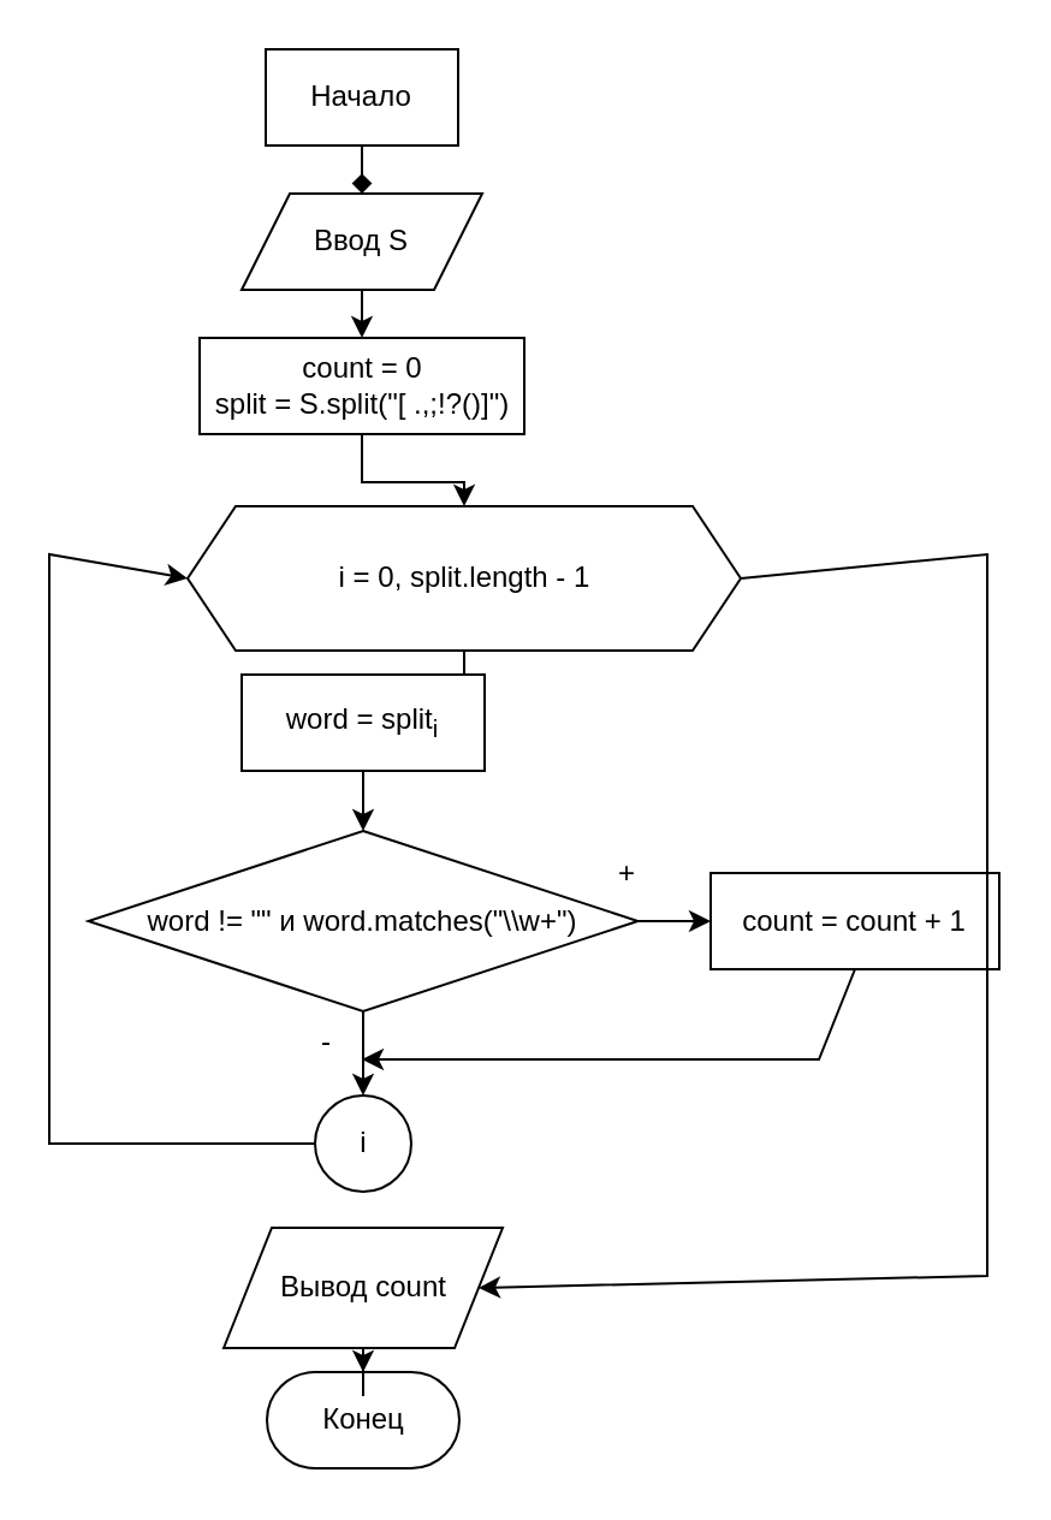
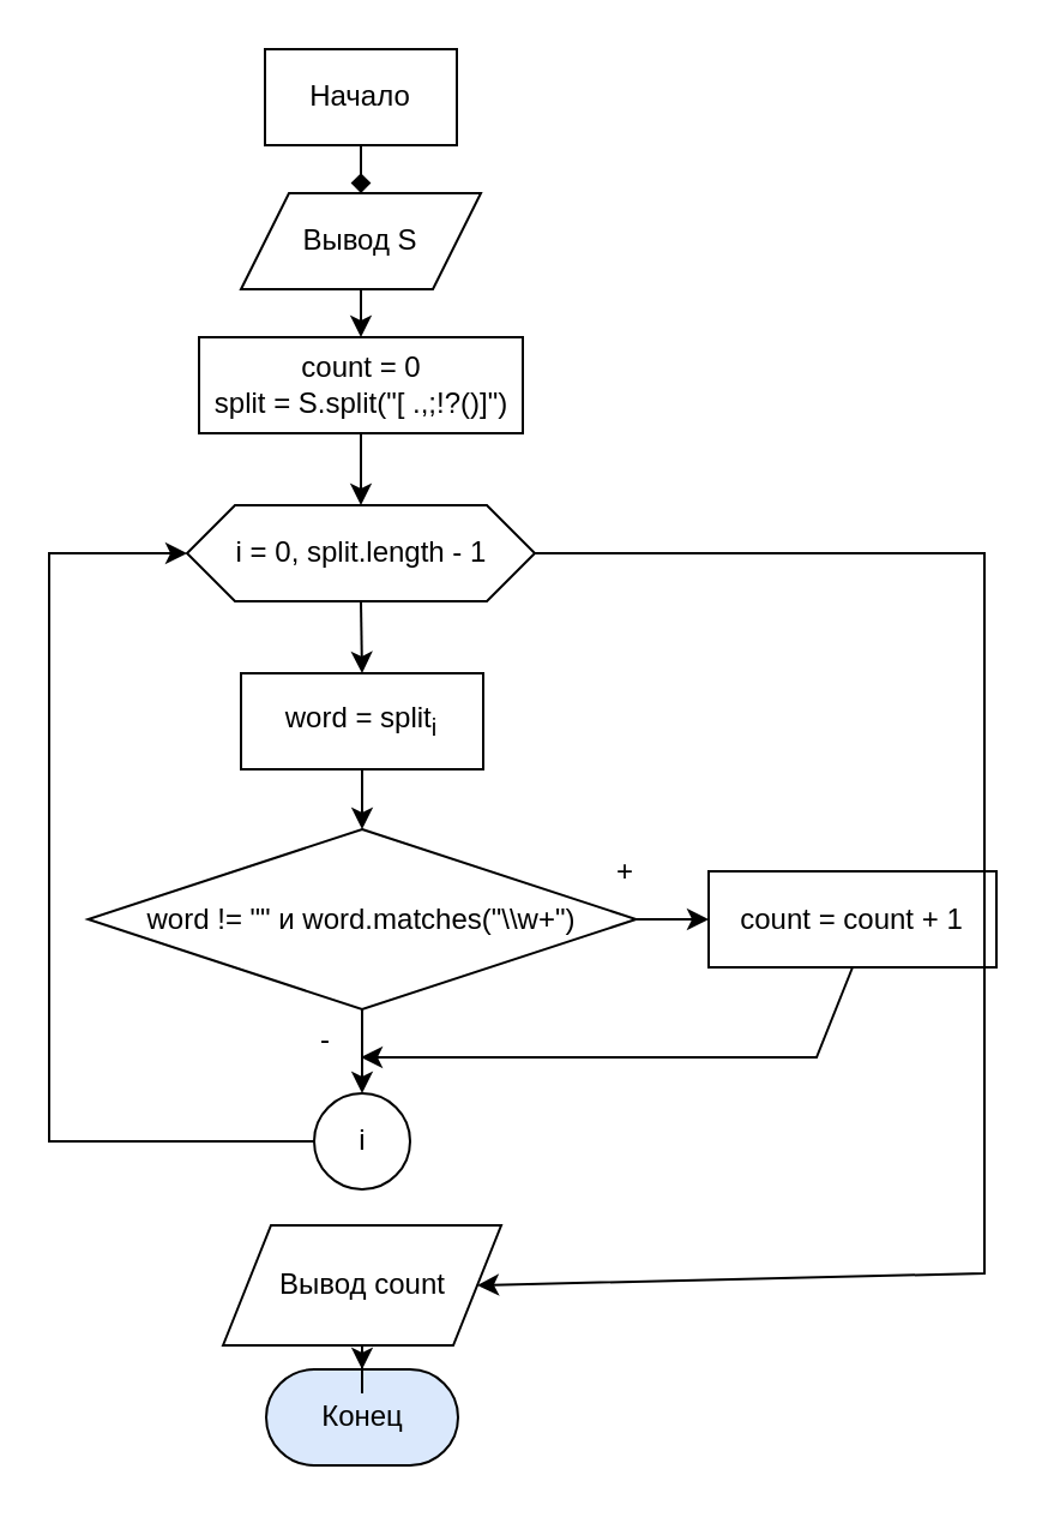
  <mxCell id="0" />
  <mxCell id="1" parent="0" />
  <mxCell id="2" style="edgeStyle=orthogonalEdgeStyle;rounded=0;orthogonalLoop=1;jettySize=auto;html=1;exitX=0.5;exitY=1;exitDx=0;exitDy=0;endArrow=diamond;" edge="1" parent="1" source="3" target="5"><mxGeometry relative="1" as="geometry" /></mxCell>
  <mxCell id="3" value="Начало" style="whiteSpace=wrap;html=1;arcSize=50;rounded=0;" vertex="1" parent="1"><mxGeometry x="110" y="20" width="80" height="40" as="geometry" /></mxCell>
  <mxCell id="4" style="edgeStyle=orthogonalEdgeStyle;rounded=0;orthogonalLoop=1;jettySize=auto;html=1;exitX=0.5;exitY=1;exitDx=0;exitDy=0;entryX=0.5;entryY=0;entryDx=0;entryDy=0;" edge="1" parent="1" source="5" target="7"><mxGeometry relative="1" as="geometry" /></mxCell>
- <mxCell id="5" value="Ввод S" style="shape=parallelogram;perimeter=parallelogramPerimeter;whiteSpace=wrap;html=1;fixedSize=1;" vertex="1" parent="1"><mxGeometry x="100" y="80" width="100" height="40" as="geometry" /></mxCell>
+ <mxCell id="5" value="Вывод S" style="shape=parallelogram;perimeter=parallelogramPerimeter;whiteSpace=wrap;html=1;fixedSize=1;" vertex="1" parent="1"><mxGeometry x="100" y="80" width="100" height="40" as="geometry" /></mxCell>
  <mxCell id="6" style="edgeStyle=orthogonalEdgeStyle;rounded=0;orthogonalLoop=1;jettySize=auto;html=1;exitX=0.5;exitY=1;exitDx=0;exitDy=0;entryX=0.5;entryY=0;entryDx=0;entryDy=0;" edge="1" parent="1" source="7" target="12"><mxGeometry relative="1" as="geometry" /></mxCell>
  <mxCell id="7" value="count = 0&lt;br&gt;split =&amp;nbsp;S.split(&quot;[ .,;!?()]&quot;)" style="rounded=0;whiteSpace=wrap;html=1;" vertex="1" parent="1"><mxGeometry x="82.5" y="140" width="135" height="40" as="geometry" /></mxCell>
- <mxCell id="8" value="Конец" style="rounded=1;whiteSpace=wrap;html=1;arcSize=50;" vertex="1" parent="1"><mxGeometry x="110.5" y="570" width="80" height="40" as="geometry" /></mxCell>
+ <mxCell id="8" value="Конец" style="rounded=1;whiteSpace=wrap;html=1;arcSize=50;fillColor=#dae8fc;" vertex="1" parent="1"><mxGeometry x="110.5" y="570" width="80" height="40" as="geometry" /></mxCell>
  <mxCell id="9" style="edgeStyle=orthogonalEdgeStyle;rounded=0;orthogonalLoop=1;jettySize=auto;html=1;exitX=0.5;exitY=1;exitDx=0;exitDy=0;" edge="1" parent="1" source="10" target="8"><mxGeometry relative="1" as="geometry" /></mxCell>
  <mxCell id="10" value="Вывод count" style="shape=parallelogram;perimeter=parallelogramPerimeter;whiteSpace=wrap;html=1;fixedSize=1;" vertex="1" parent="1"><mxGeometry x="92.5" y="510" width="116" height="50" as="geometry" /></mxCell>
  <mxCell id="11" style="edgeStyle=orthogonalEdgeStyle;rounded=0;orthogonalLoop=1;jettySize=auto;html=1;exitX=0.5;exitY=1;exitDx=0;exitDy=0;entryX=0.5;entryY=0;entryDx=0;entryDy=0;" edge="1" parent="1" source="12" target="15"><mxGeometry relative="1" as="geometry" /></mxCell>
- <mxCell id="12" value="i = 0, split.length - 1" style="shape=hexagon;perimeter=hexagonPerimeter2;whiteSpace=wrap;html=1;fixedSize=1;" vertex="1" parent="1"><mxGeometry x="77.5" y="210" width="230" height="60" as="geometry" /></mxCell>
+ <mxCell id="12" value="i = 0, split.length - 1" style="shape=hexagon;perimeter=hexagonPerimeter2;whiteSpace=wrap;html=1;fixedSize=1;" vertex="1" parent="1"><mxGeometry x="77.5" y="210" width="145" height="40" as="geometry" /></mxCell>
  <mxCell id="13" value="i" style="ellipse;whiteSpace=wrap;html=1;aspect=fixed;" vertex="1" parent="1"><mxGeometry x="130.5" y="455" width="40" height="40" as="geometry" /></mxCell>
  <mxCell id="14" style="edgeStyle=orthogonalEdgeStyle;rounded=0;orthogonalLoop=1;jettySize=auto;html=1;exitX=0.5;exitY=1;exitDx=0;exitDy=0;entryX=0.5;entryY=0;entryDx=0;entryDy=0;" edge="1" parent="1" source="15" target="18"><mxGeometry relative="1" as="geometry" /></mxCell>
  <mxCell id="15" value="word = split&lt;sub&gt;i&lt;/sub&gt;" style="rounded=0;whiteSpace=wrap;html=1;" vertex="1" parent="1"><mxGeometry x="100" y="280" width="101" height="40" as="geometry" /></mxCell>
  <mxCell id="16" style="edgeStyle=orthogonalEdgeStyle;rounded=0;orthogonalLoop=1;jettySize=auto;html=1;exitX=0.5;exitY=1;exitDx=0;exitDy=0;entryX=0.5;entryY=0;entryDx=0;entryDy=0;" edge="1" parent="1" source="18" target="13"><mxGeometry relative="1" as="geometry" /></mxCell>
  <mxCell id="17" style="edgeStyle=orthogonalEdgeStyle;rounded=0;orthogonalLoop=1;jettySize=auto;html=1;exitX=1;exitY=0.5;exitDx=0;exitDy=0;" edge="1" parent="1" source="18" target="19"><mxGeometry relative="1" as="geometry" /></mxCell>
  <mxCell id="18" value="word != &quot;&quot; и&amp;nbsp;word.matches(&quot;\\w+&quot;)" style="rhombus;whiteSpace=wrap;html=1;" vertex="1" parent="1"><mxGeometry x="36.25" y="345" width="228.5" height="75" as="geometry" /></mxCell>
  <mxCell id="19" value="count = count + 1" style="rounded=0;whiteSpace=wrap;html=1;" vertex="1" parent="1"><mxGeometry x="295" y="362.5" width="120" height="40" as="geometry" /></mxCell>
  <mxCell id="20" value="" style="endArrow=classic;html=1;rounded=0;entryX=0;entryY=0.5;entryDx=0;entryDy=0;exitX=0;exitY=0.5;exitDx=0;exitDy=0;" edge="1" parent="1" source="13" target="12"><mxGeometry width="50" height="50" relative="1" as="geometry"><mxPoint x="-80" y="380" as="sourcePoint" /><mxPoint x="-30" y="330" as="targetPoint" /><Array as="points"><mxPoint x="20" y="475" /><mxPoint x="20" y="230" /></Array></mxGeometry></mxCell>
  <mxCell id="21" value="" style="endArrow=classic;html=1;rounded=0;exitX=1;exitY=0.5;exitDx=0;exitDy=0;entryX=1;entryY=0.5;entryDx=0;entryDy=0;" edge="1" parent="1" source="12" target="10"><mxGeometry width="50" height="50" relative="1" as="geometry"><mxPoint x="410" y="290" as="sourcePoint" /><mxPoint x="460" y="240" as="targetPoint" /><Array as="points"><mxPoint x="410" y="230" /><mxPoint x="410" y="530" /></Array></mxGeometry></mxCell>
  <mxCell id="22" value="" style="endArrow=classic;html=1;rounded=0;exitX=0.5;exitY=1;exitDx=0;exitDy=0;" edge="1" parent="1" source="19"><mxGeometry width="50" height="50" relative="1" as="geometry"><mxPoint x="280" y="520" as="sourcePoint" /><mxPoint x="150" y="440" as="targetPoint" /><Array as="points"><mxPoint x="340" y="440" /></Array></mxGeometry></mxCell>
  <mxCell id="23" value="+" style="text;html=1;align=center;verticalAlign=middle;resizable=0;points=[];autosize=1;strokeColor=none;fillColor=none;" vertex="1" parent="1"><mxGeometry x="245" y="348" width="30" height="30" as="geometry" /></mxCell>
  <mxCell id="24" value="-" style="text;html=1;align=center;verticalAlign=middle;resizable=0;points=[];autosize=1;strokeColor=none;fillColor=none;" vertex="1" parent="1"><mxGeometry x="120" y="418" width="30" height="30" as="geometry" /></mxCell>
